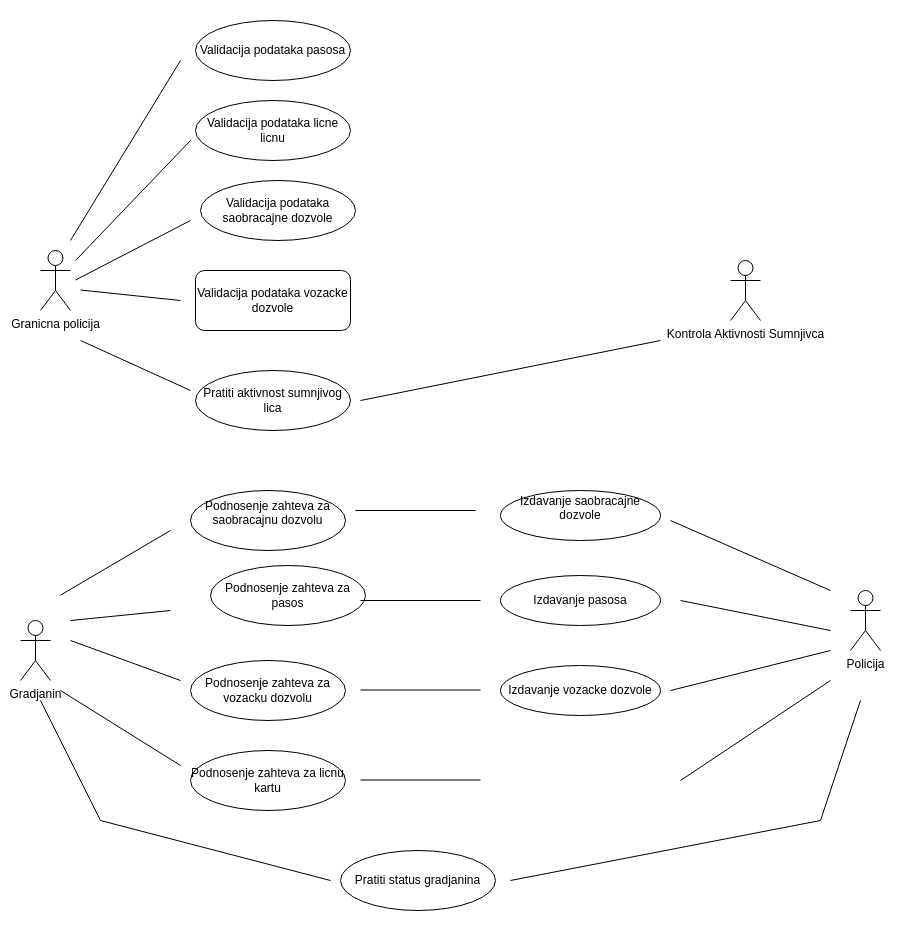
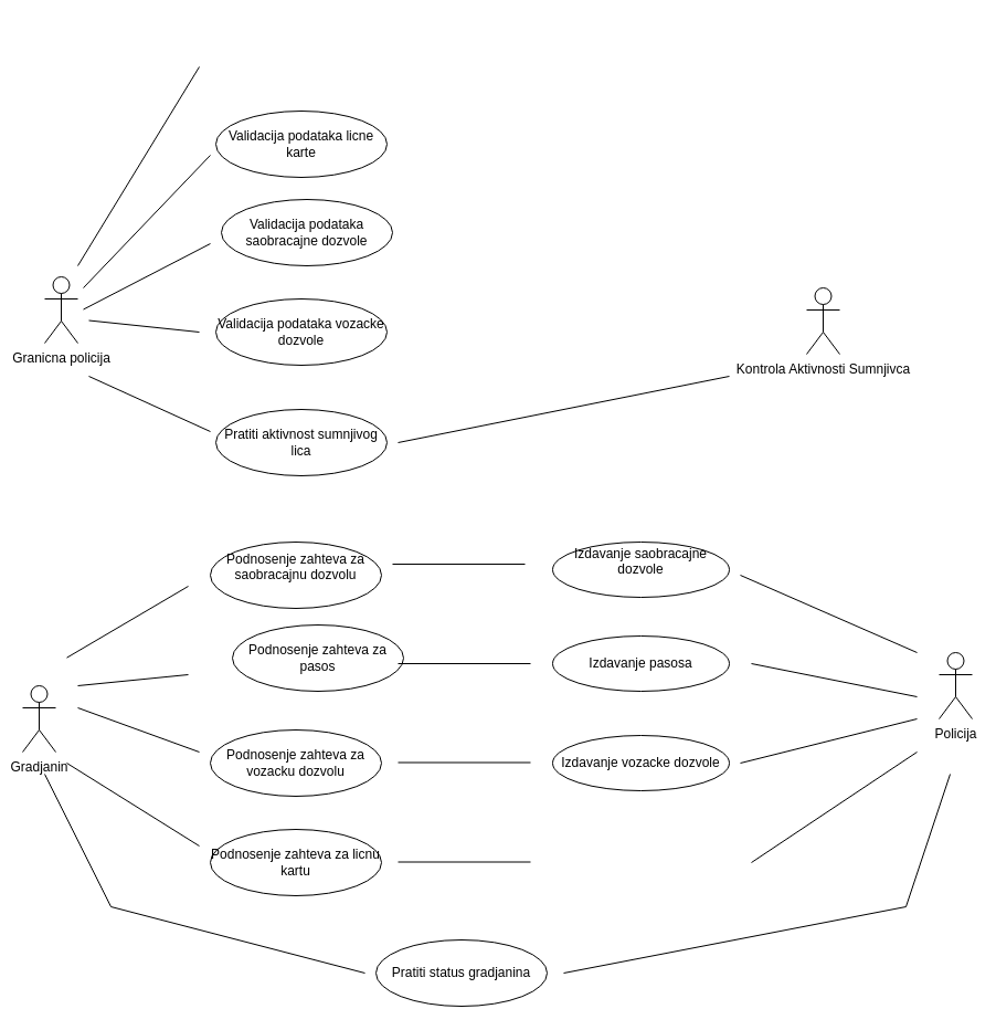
  <mxCell id="0" />
  <mxCell id="1" parent="0" />
  <mxCell id="2" value="Policija&lt;div&gt;&lt;br&gt;&lt;/div&gt;" style="shape=umlActor;verticalLabelPosition=bottom;verticalAlign=top;html=1;" vertex="1" parent="1"><mxGeometry x="850" y="590" width="30" height="60" as="geometry" /></mxCell>
  <mxCell id="3" value="Gradjanin&lt;div&gt;&lt;br&gt;&lt;/div&gt;" style="shape=umlActor;verticalLabelPosition=bottom;verticalAlign=top;html=1;" vertex="1" parent="1"><mxGeometry x="20" y="620" width="30" height="60" as="geometry" /></mxCell>
  <mxCell id="4" value="Granicna policija&lt;div&gt;&lt;br&gt;&lt;/div&gt;" style="shape=umlActor;verticalLabelPosition=bottom;verticalAlign=top;html=1;" vertex="1" parent="1"><mxGeometry x="40" y="250" width="30" height="60" as="geometry" /></mxCell>
  <mxCell id="5" value="Kontrola Aktivnosti Sumnjivca" style="shape=umlActor;verticalLabelPosition=bottom;verticalAlign=top;html=1;" vertex="1" parent="1"><mxGeometry x="730" y="260" width="30" height="60" as="geometry" /></mxCell>
  <mxCell id="6" value="Podnosenje zahteva za saobracajnu dozvolu&lt;div&gt;&lt;br&gt;&lt;/div&gt;" style="ellipse;whiteSpace=wrap;html=1;" vertex="1" parent="1"><mxGeometry x="190" y="490" width="155" height="60" as="geometry" /></mxCell>
  <mxCell id="7" value="Izdavanje saobracajne dozvole&lt;div&gt;&lt;br&gt;&lt;/div&gt;" style="ellipse;whiteSpace=wrap;html=1;" vertex="1" parent="1"><mxGeometry x="500" y="490" width="160" height="50" as="geometry" /></mxCell>
  <mxCell id="8" value="" style="endArrow=none;html=1;rounded=0;" edge="1" parent="1"><mxGeometry relative="1" as="geometry"><mxPoint x="355" y="510" as="sourcePoint" /><mxPoint x="475" y="510" as="targetPoint" /></mxGeometry></mxCell>
  <mxCell id="9" value="" style="endArrow=none;html=1;rounded=0;" edge="1" parent="1"><mxGeometry relative="1" as="geometry"><mxPoint x="60" y="594.65" as="sourcePoint" /><mxPoint x="170" y="530" as="targetPoint" /><Array as="points" /></mxGeometry></mxCell>
  <mxCell id="10" value="Podnosenje zahteva za pasos" style="ellipse;whiteSpace=wrap;html=1;" vertex="1" parent="1"><mxGeometry x="210" y="565" width="155" height="60" as="geometry" /></mxCell>
  <mxCell id="11" value="&lt;div&gt;Izdavanje pasosa&lt;/div&gt;" style="ellipse;whiteSpace=wrap;html=1;" vertex="1" parent="1"><mxGeometry x="500" y="575" width="160" height="50" as="geometry" /></mxCell>
  <mxCell id="12" value="Podnosenje zahteva za vozacku dozvolu" style="ellipse;whiteSpace=wrap;html=1;" vertex="1" parent="1"><mxGeometry x="190" y="660" width="155" height="60" as="geometry" /></mxCell>
  <mxCell id="13" value="Podnosenje zahteva za licnu kartu" style="ellipse;whiteSpace=wrap;html=1;" vertex="1" parent="1"><mxGeometry x="190" y="750" width="155" height="60" as="geometry" /></mxCell>
  <mxCell id="14" value="&lt;div&gt;Izdavanje vozacke dozvole&lt;/div&gt;" style="ellipse;whiteSpace=wrap;html=1;" vertex="1" parent="1"><mxGeometry x="500" y="665" width="160" height="50" as="geometry" /></mxCell>
  <mxCell id="15" value="" style="endArrow=none;html=1;rounded=0;" edge="1" parent="1"><mxGeometry relative="1" as="geometry"><mxPoint x="360" y="689.5" as="sourcePoint" /><mxPoint x="480" y="689.5" as="targetPoint" /></mxGeometry></mxCell>
  <mxCell id="16" value="" style="endArrow=none;html=1;rounded=0;" edge="1" parent="1"><mxGeometry relative="1" as="geometry"><mxPoint x="360" y="779.5" as="sourcePoint" /><mxPoint x="480" y="779.5" as="targetPoint" /></mxGeometry></mxCell>
  <mxCell id="17" value="" style="endArrow=none;html=1;rounded=0;" edge="1" parent="1"><mxGeometry relative="1" as="geometry"><mxPoint x="360" y="600" as="sourcePoint" /><mxPoint x="480" y="600" as="targetPoint" /></mxGeometry></mxCell>
  <mxCell id="18" value="" style="endArrow=none;html=1;rounded=0;" edge="1" parent="1"><mxGeometry relative="1" as="geometry"><mxPoint x="60" y="690" as="sourcePoint" /><mxPoint x="180" y="765" as="targetPoint" /><Array as="points" /></mxGeometry></mxCell>
  <mxCell id="19" value="" style="endArrow=none;html=1;rounded=0;" edge="1" parent="1"><mxGeometry relative="1" as="geometry"><mxPoint x="70" y="640" as="sourcePoint" /><mxPoint x="180" y="680" as="targetPoint" /><Array as="points" /></mxGeometry></mxCell>
  <mxCell id="20" value="" style="endArrow=none;html=1;rounded=0;" edge="1" parent="1"><mxGeometry relative="1" as="geometry"><mxPoint x="70" y="620" as="sourcePoint" /><mxPoint x="170" y="610" as="targetPoint" /></mxGeometry></mxCell>
  <mxCell id="21" value="" style="endArrow=none;html=1;rounded=0;" edge="1" parent="1"><mxGeometry relative="1" as="geometry"><mxPoint x="830" y="590" as="sourcePoint" /><mxPoint x="670" y="520" as="targetPoint" /><Array as="points" /></mxGeometry></mxCell>
  <mxCell id="22" value="" style="endArrow=none;html=1;rounded=0;" edge="1" parent="1"><mxGeometry relative="1" as="geometry"><mxPoint x="680" y="600" as="sourcePoint" /><mxPoint x="830" y="630" as="targetPoint" /><Array as="points" /></mxGeometry></mxCell>
  <mxCell id="23" value="" style="endArrow=none;html=1;rounded=0;" edge="1" parent="1"><mxGeometry relative="1" as="geometry"><mxPoint x="670" y="690" as="sourcePoint" /><mxPoint x="830" y="650" as="targetPoint" /><Array as="points" /></mxGeometry></mxCell>
  <mxCell id="24" value="" style="endArrow=none;html=1;rounded=0;" edge="1" parent="1"><mxGeometry relative="1" as="geometry"><mxPoint x="680" y="780" as="sourcePoint" /><mxPoint x="830" y="680" as="targetPoint" /><Array as="points" /></mxGeometry></mxCell>
  <mxCell id="25" value="Pratiti status gradjanina" style="ellipse;whiteSpace=wrap;html=1;" vertex="1" parent="1"><mxGeometry x="340" y="850" width="155" height="60" as="geometry" /></mxCell>
  <mxCell id="26" value="" style="endArrow=none;html=1;rounded=0;" edge="1" parent="1"><mxGeometry relative="1" as="geometry"><mxPoint x="40" y="700" as="sourcePoint" /><mxPoint x="330" y="880" as="targetPoint" /><Array as="points"><mxPoint x="100" y="820" /></Array></mxGeometry></mxCell>
  <mxCell id="27" value="" style="endArrow=none;html=1;rounded=0;" edge="1" parent="1"><mxGeometry relative="1" as="geometry"><mxPoint x="510" y="880" as="sourcePoint" /><mxPoint x="860" y="700" as="targetPoint" /><Array as="points"><mxPoint x="820" y="820" /></Array></mxGeometry></mxCell>
- <mxCell id="28" value="&lt;div&gt;Validacija podataka pasosa&lt;/div&gt;" style="ellipse;whiteSpace=wrap;html=1;" vertex="1" parent="1"><mxGeometry x="195" y="20" width="155" height="60" as="geometry" /></mxCell>
- <mxCell id="29" value="&lt;div&gt;Validacija podataka licne licnu&lt;br&gt;&lt;/div&gt;" style="ellipse;whiteSpace=wrap;html=1;" vertex="1" parent="1"><mxGeometry x="195" y="100" width="155" height="60" as="geometry" /></mxCell>
+ <mxCell id="29" value="&lt;div&gt;Validacija podataka licne karte&lt;br&gt;&lt;/div&gt;" style="ellipse;whiteSpace=wrap;html=1;" vertex="1" parent="1"><mxGeometry x="195" y="100" width="155" height="60" as="geometry" /></mxCell>
  <mxCell id="30" value="&lt;div&gt;Validacija podataka saobracajne dozvole&lt;/div&gt;" style="ellipse;whiteSpace=wrap;html=1;" vertex="1" parent="1"><mxGeometry x="200" y="180" width="155" height="60" as="geometry" /></mxCell>
- <mxCell id="31" value="&lt;div&gt;Validacija podataka vozacke dozvole&lt;br&gt;&lt;/div&gt;" style="whiteSpace=wrap;html=1;rounded=1;" vertex="1" parent="1"><mxGeometry x="195" y="270" width="155" height="60" as="geometry" /></mxCell>
+ <mxCell id="31" value="&lt;div&gt;Validacija podataka vozacke dozvole&lt;br&gt;&lt;/div&gt;" style="ellipse;whiteSpace=wrap;html=1;" vertex="1" parent="1"><mxGeometry x="195" y="270" width="155" height="60" as="geometry" /></mxCell>
  <mxCell id="32" value="&lt;div&gt;Pratiti aktivnost sumnjivog lica&lt;/div&gt;" style="ellipse;whiteSpace=wrap;html=1;" vertex="1" parent="1"><mxGeometry x="195" y="370" width="155" height="60" as="geometry" /></mxCell>
  <mxCell id="33" value="" style="endArrow=none;html=1;rounded=0;" edge="1" parent="1"><mxGeometry relative="1" as="geometry"><mxPoint x="80" y="340" as="sourcePoint" /><mxPoint x="190" y="390" as="targetPoint" /></mxGeometry></mxCell>
  <mxCell id="34" value="" style="endArrow=none;html=1;rounded=0;" edge="1" parent="1"><mxGeometry relative="1" as="geometry"><mxPoint x="80" y="289.5" as="sourcePoint" /><mxPoint x="180" y="300" as="targetPoint" /></mxGeometry></mxCell>
  <mxCell id="35" value="" style="endArrow=none;html=1;rounded=0;" edge="1" parent="1"><mxGeometry relative="1" as="geometry"><mxPoint x="75" y="279.5" as="sourcePoint" /><mxPoint x="190" y="220" as="targetPoint" /></mxGeometry></mxCell>
  <mxCell id="36" value="" style="endArrow=none;html=1;rounded=0;" edge="1" parent="1"><mxGeometry relative="1" as="geometry"><mxPoint x="75" y="260" as="sourcePoint" /><mxPoint x="190" y="140" as="targetPoint" /></mxGeometry></mxCell>
  <mxCell id="37" value="" style="endArrow=none;html=1;rounded=0;" edge="1" parent="1"><mxGeometry relative="1" as="geometry"><mxPoint x="70" y="240" as="sourcePoint" /><mxPoint x="180" y="60" as="targetPoint" /><Array as="points" /></mxGeometry></mxCell>
  <mxCell id="38" value="" style="endArrow=none;html=1;rounded=0;" edge="1" parent="1"><mxGeometry relative="1" as="geometry"><mxPoint x="360" y="400" as="sourcePoint" /><mxPoint x="660" y="340" as="targetPoint" /></mxGeometry></mxCell>
